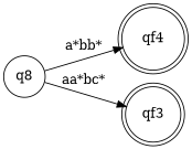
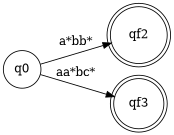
  digraph {
    initialstate=q0
    rankdir=LR
    node [shape=doublecircle]
    edge [regex=true]
-   q0 [shape=circle label=q8]
-   qf2 [label=qf4]
+   q0 [shape=circle]
+   qf2
    qf3
    q0 -> qf2 [label="a*bb*"]
    q0 -> qf3 [label="aa*bc*"]
  }
